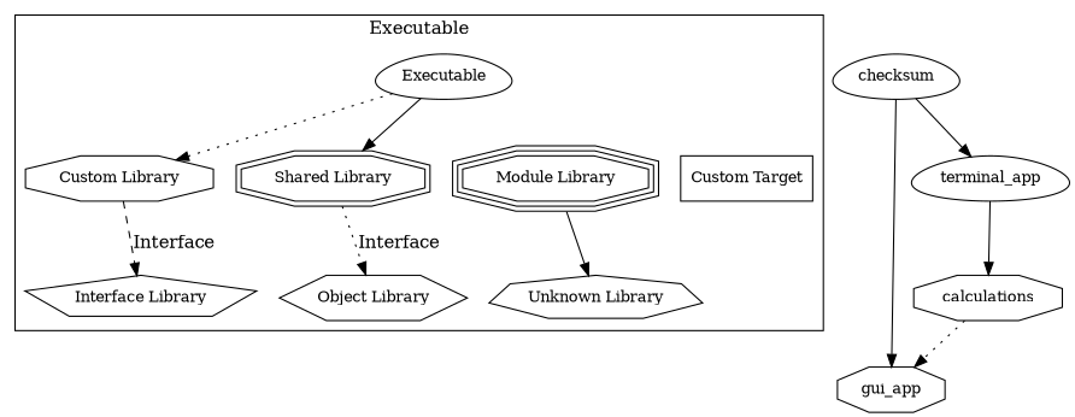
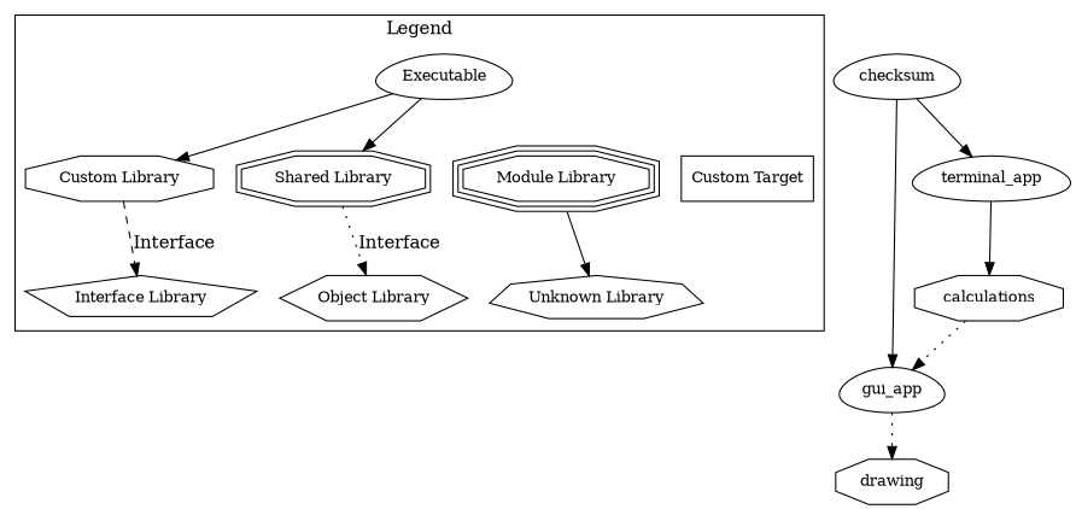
  digraph {
    fontname="DejaVu Serif"
    node [fontname="DejaVu Serif" fontsize=12 shape=egg]
    edge [fontname="DejaVu Serif" style=solid]
    n1 [label=Executable]
    n2 [label="Custom Library" shape=octagon]
    n3 [label="Shared Library" shape=doubleoctagon]
    n4 [label="Module Library" shape=tripleoctagon]
    n5 [label="Custom Target" shape=box]
    n6 [label="Interface Library" shape=pentagon]
    n7 [label="Object Library" shape=hexagon]
    n8 [label="Unknown Library" shape=septagon]
    n9 [label=calculations shape=octagon]
-   n10 [label=gui_app shape=octagon]
+   n10 [label=gui_app]
    n11 [label=checksum]
    n12 [label=terminal_app]
+   n13 [label=drawing shape=octagon]
    subgraph cluster_1 {
      color=black
-     label=Executable
+     label=Legend
      n1
      n2
      n3
      n4
      n5
      n6
      n7
      n8
    }
-   n1 -> n2 [style=dotted]
+   n1 -> n2
    n1 -> n3
    n1 -> n4 [style=invis]
    n1 -> n5 [style=invis]
    n2 -> n6 [label=Interface style=dashed]
    n3 -> n7 [label=Interface style=dotted]
    n4 -> n8
    n9 -> n10 [style=dotted]
+   n10 -> n13 [style=dotted]
    n11 -> n10 [style=""]
    n11 -> n12 [style=""]
    n12 -> n9
  }
